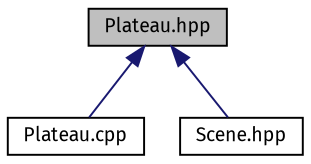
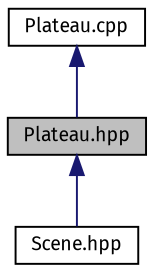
  digraph {
    fontname="Fira Sans"
    node [color=black fillcolor=white fontname="Fira Sans" fontsize=10 shape=record style=filled]
    edge [color=midnightblue dir=back fontname="Fira Sans" fontsize=10 labelfontname=Helvetica labelfontsize=10 style=solid]
    n1 [fillcolor=grey75 fontcolor=black height=0.2 label="Plateau.hpp" width=0.4]
    n2 [height=0.2 label="Plateau.cpp" width=0.4]
    n3 [height=0.2 label="Scene.hpp" width=0.4]
-   n1 -> n2
+   n2 -> n1
    n1 -> n3
  }
